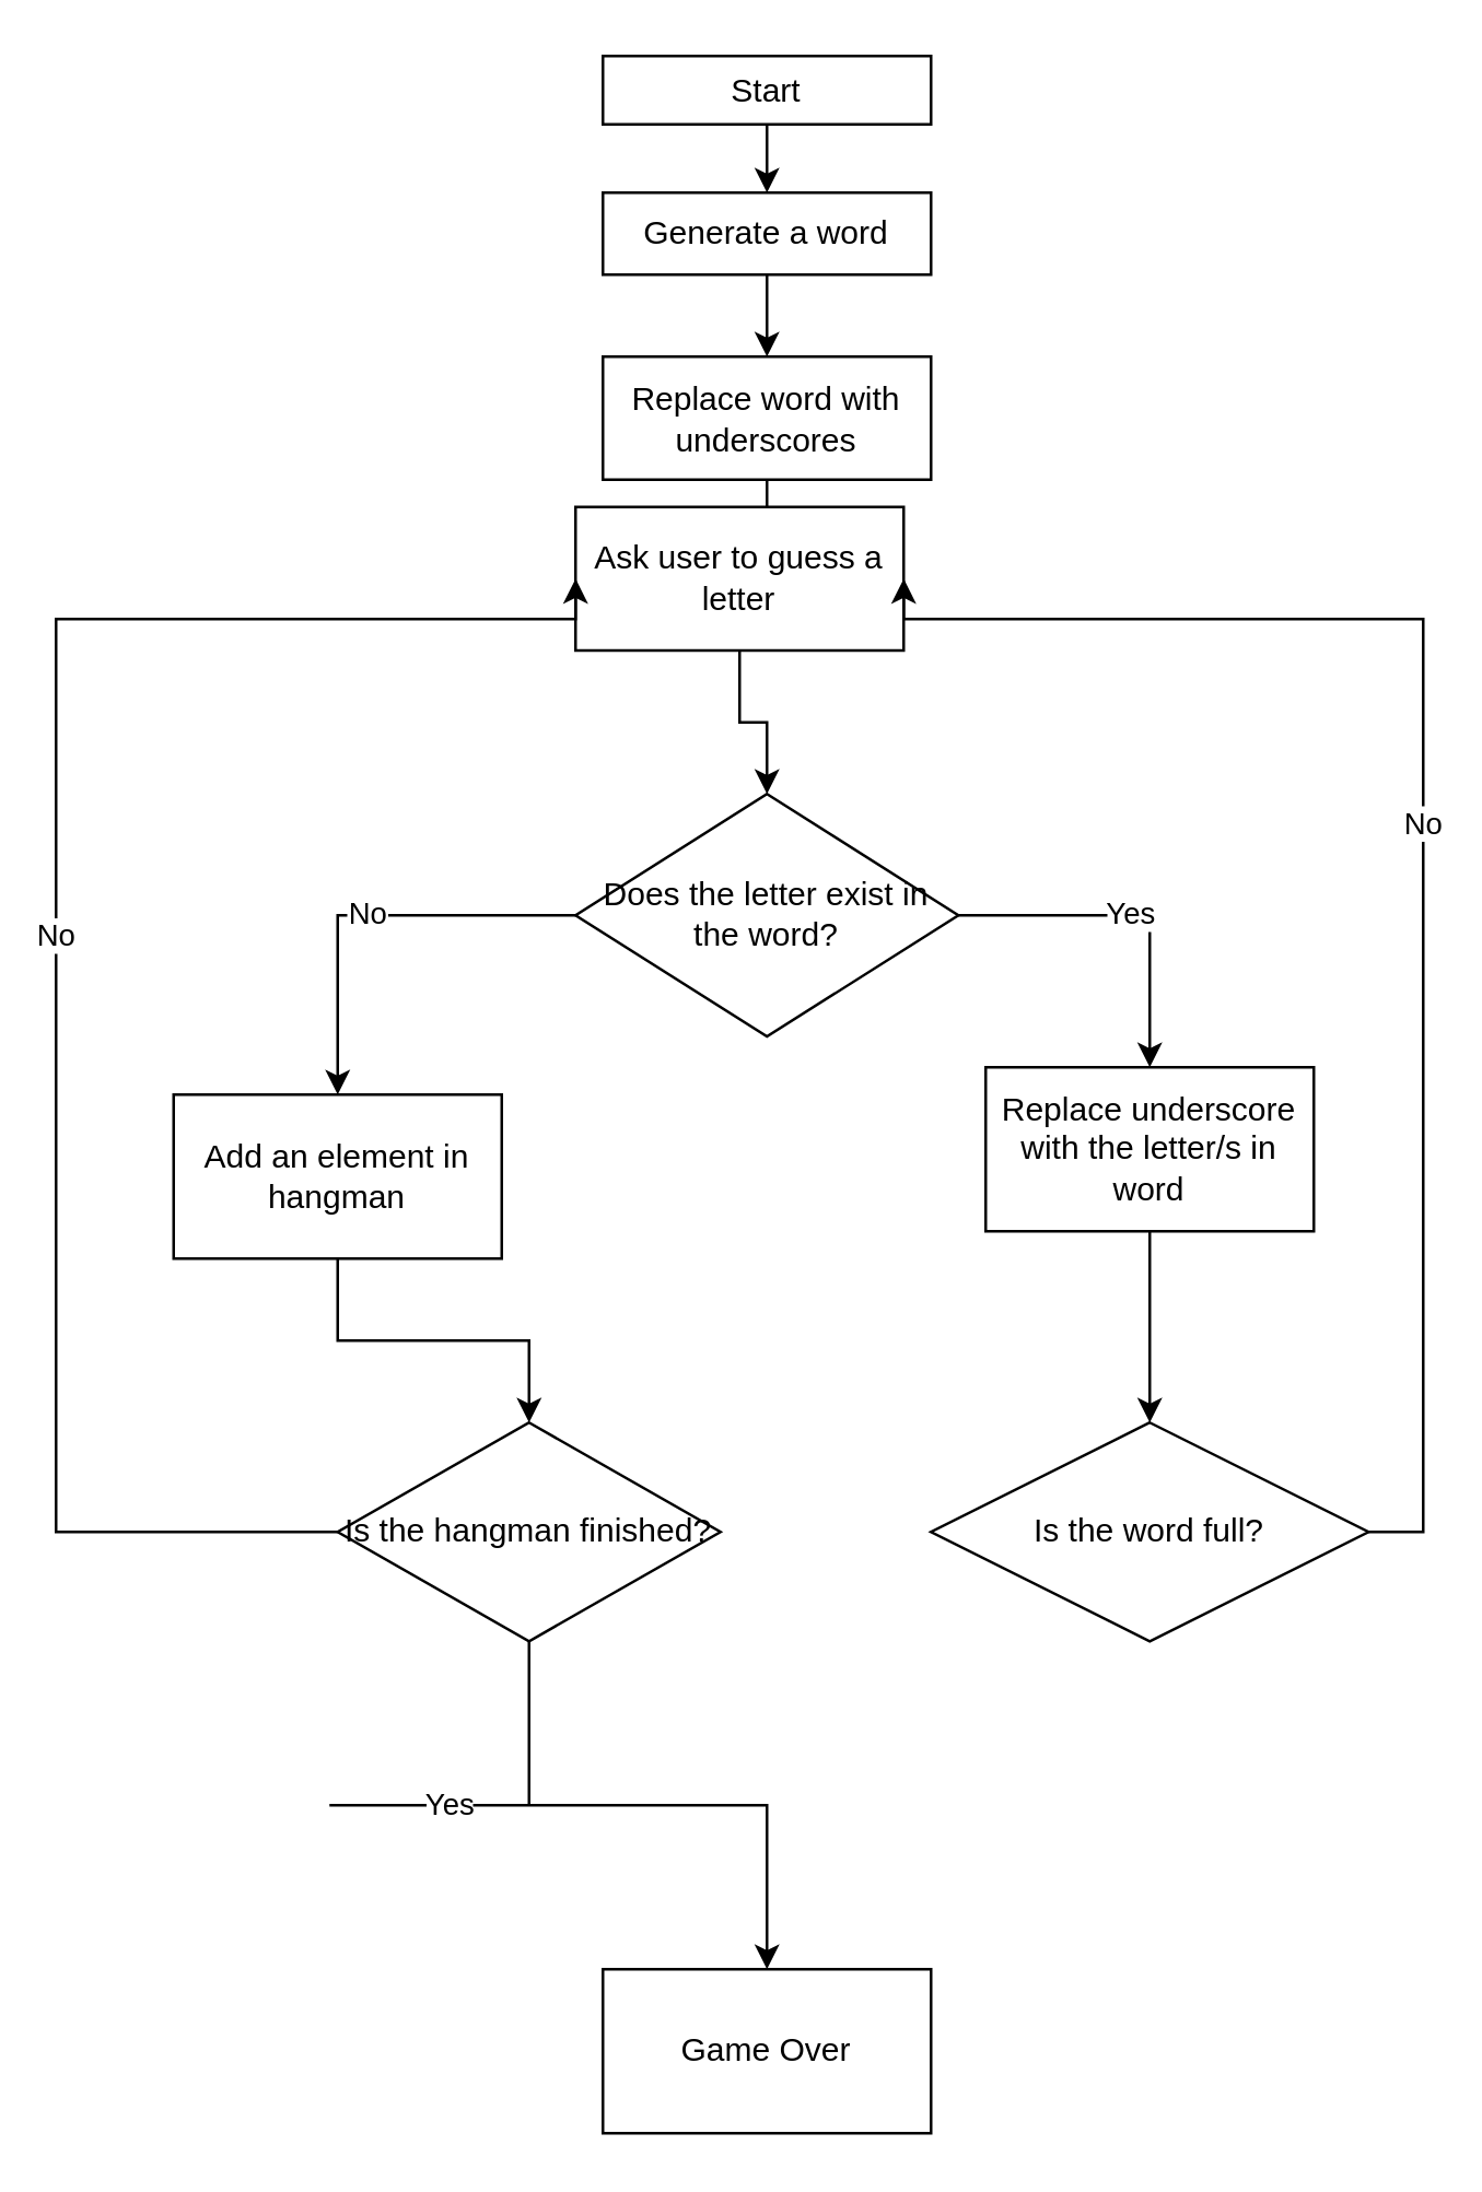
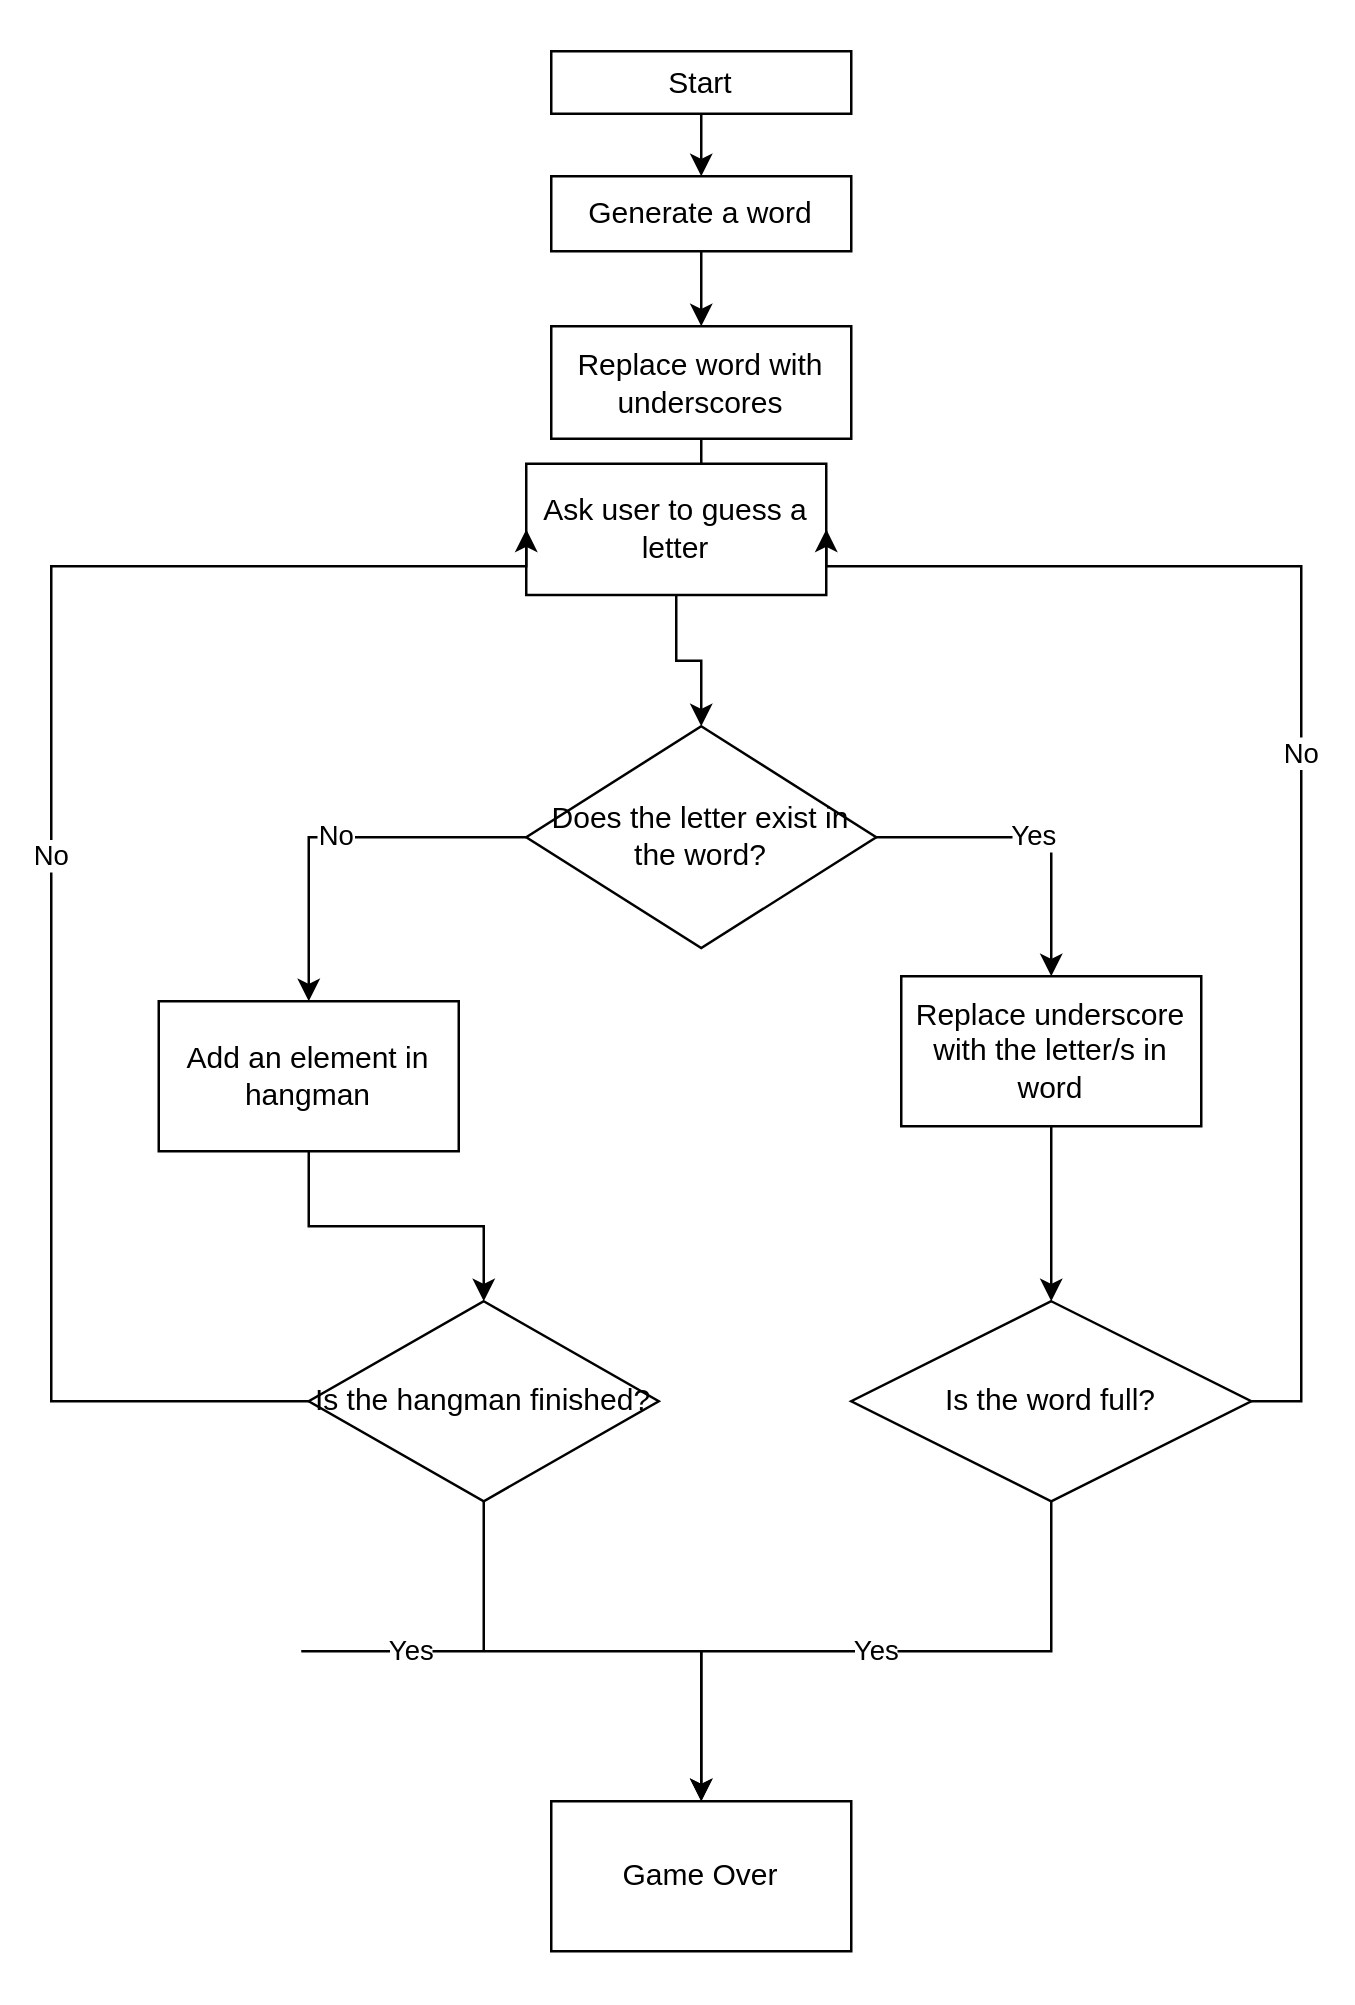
  <mxCell id="0" />
  <mxCell id="1" parent="0" />
  <mxCell id="2" value="" style="edgeStyle=orthogonalEdgeStyle;rounded=0;orthogonalLoop=1;jettySize=auto;html=1;" edge="1" parent="1" source="3" target="5"><mxGeometry relative="1" as="geometry" /></mxCell>
  <mxCell id="3" value="Generate a word" style="rounded=0;whiteSpace=wrap;html=1;" vertex="1" parent="1"><mxGeometry x="220" y="70" width="120" height="30" as="geometry" /></mxCell>
  <mxCell id="4" value="" style="edgeStyle=orthogonalEdgeStyle;rounded=0;orthogonalLoop=1;jettySize=auto;html=1;" edge="1" parent="1" source="5" target="7"><mxGeometry relative="1" as="geometry" /></mxCell>
  <mxCell id="5" value="Replace word with underscores" style="whiteSpace=wrap;html=1;rounded=0;" vertex="1" parent="1"><mxGeometry x="220" y="130" width="120" height="45" as="geometry" /></mxCell>
  <mxCell id="6" value="" style="edgeStyle=orthogonalEdgeStyle;rounded=0;orthogonalLoop=1;jettySize=auto;html=1;" edge="1" parent="1" source="7" target="10"><mxGeometry relative="1" as="geometry" /></mxCell>
  <mxCell id="7" value="Ask user to guess a letter" style="whiteSpace=wrap;html=1;rounded=0;" vertex="1" parent="1"><mxGeometry x="210" y="185" width="120" height="52.5" as="geometry" /></mxCell>
  <mxCell id="8" value="Yes" style="edgeStyle=orthogonalEdgeStyle;rounded=0;orthogonalLoop=1;jettySize=auto;html=1;" edge="1" parent="1" source="10" target="12"><mxGeometry relative="1" as="geometry" /></mxCell>
  <mxCell id="9" value="No" style="edgeStyle=orthogonalEdgeStyle;rounded=0;orthogonalLoop=1;jettySize=auto;html=1;" edge="1" parent="1" source="10" target="18"><mxGeometry relative="1" as="geometry" /></mxCell>
  <mxCell id="10" value="Does the letter exist in the word?" style="rhombus;whiteSpace=wrap;html=1;rounded=0;" vertex="1" parent="1"><mxGeometry x="210" y="290" width="140" height="88.75" as="geometry" /></mxCell>
  <mxCell id="11" value="" style="edgeStyle=orthogonalEdgeStyle;rounded=0;orthogonalLoop=1;jettySize=auto;html=1;" edge="1" parent="1" source="12" target="15"><mxGeometry relative="1" as="geometry" /></mxCell>
  <mxCell id="12" value="Replace underscore with the letter/s in word" style="whiteSpace=wrap;html=1;rounded=0;" vertex="1" parent="1"><mxGeometry x="360" y="390.005" width="120" height="60" as="geometry" /></mxCell>
  <mxCell id="13" value="No" style="edgeStyle=orthogonalEdgeStyle;rounded=0;orthogonalLoop=1;jettySize=auto;html=1;entryX=1;entryY=0.5;entryDx=0;entryDy=0;exitX=1;exitY=0.5;exitDx=0;exitDy=0;" edge="1" parent="1" source="15" target="7"><mxGeometry relative="1" as="geometry"><Array as="points"><mxPoint x="520" y="560" /><mxPoint x="520" y="226" /></Array></mxGeometry></mxCell>
+ <mxCell id="14" value="Yes" style="edgeStyle=orthogonalEdgeStyle;rounded=0;orthogonalLoop=1;jettySize=auto;html=1;" edge="1" parent="1" source="15" target="16"><mxGeometry relative="1" as="geometry" /></mxCell>
  <mxCell id="15" value="Is the word full?" style="rhombus;whiteSpace=wrap;html=1;rounded=0;" vertex="1" parent="1"><mxGeometry x="340" y="520" width="160" height="80" as="geometry" /></mxCell>
  <mxCell id="16" value="Game Over" style="rounded=0;whiteSpace=wrap;html=1;" vertex="1" parent="1"><mxGeometry x="220" y="720" width="120" height="60" as="geometry" /></mxCell>
  <mxCell id="17" value="" style="edgeStyle=orthogonalEdgeStyle;rounded=0;orthogonalLoop=1;jettySize=auto;html=1;" edge="1" parent="1" source="18" target="21"><mxGeometry relative="1" as="geometry" /></mxCell>
  <mxCell id="18" value="Add an element in hangman" style="rounded=0;whiteSpace=wrap;html=1;" vertex="1" parent="1"><mxGeometry x="63" y="400" width="120" height="60" as="geometry" /></mxCell>
  <mxCell id="19" value="Yes" style="edgeStyle=orthogonalEdgeStyle;rounded=0;orthogonalLoop=1;jettySize=auto;html=1;entryX=0.5;entryY=0;entryDx=0;entryDy=0;" edge="1" parent="1" source="21" target="16"><mxGeometry relative="1" as="geometry"><Array as="points"><mxPoint x="120" y="660" /><mxPoint x="280" y="660" /><mxPoint x="280" y="720" /></Array></mxGeometry></mxCell>
  <mxCell id="20" value="No" style="edgeStyle=orthogonalEdgeStyle;rounded=0;orthogonalLoop=1;jettySize=auto;html=1;entryX=0;entryY=0.5;entryDx=0;entryDy=0;exitX=0;exitY=0.5;exitDx=0;exitDy=0;" edge="1" parent="1" source="21" target="7"><mxGeometry relative="1" as="geometry"><Array as="points"><mxPoint x="20" y="560" /><mxPoint x="20" y="226" /></Array></mxGeometry></mxCell>
  <mxCell id="21" value="Is the hangman finished?" style="rhombus;whiteSpace=wrap;html=1;rounded=0;" vertex="1" parent="1"><mxGeometry x="123" y="520" width="140" height="80" as="geometry" /></mxCell>
  <mxCell id="22" style="edgeStyle=orthogonalEdgeStyle;rounded=0;orthogonalLoop=1;jettySize=auto;html=1;" edge="1" parent="1" source="23" target="3"><mxGeometry relative="1" as="geometry" /></mxCell>
  <mxCell id="23" value="Start" style="whiteSpace=wrap;html=1;rounded=0;" vertex="1" parent="1"><mxGeometry x="220" y="20" width="120" height="25" as="geometry" /></mxCell>
